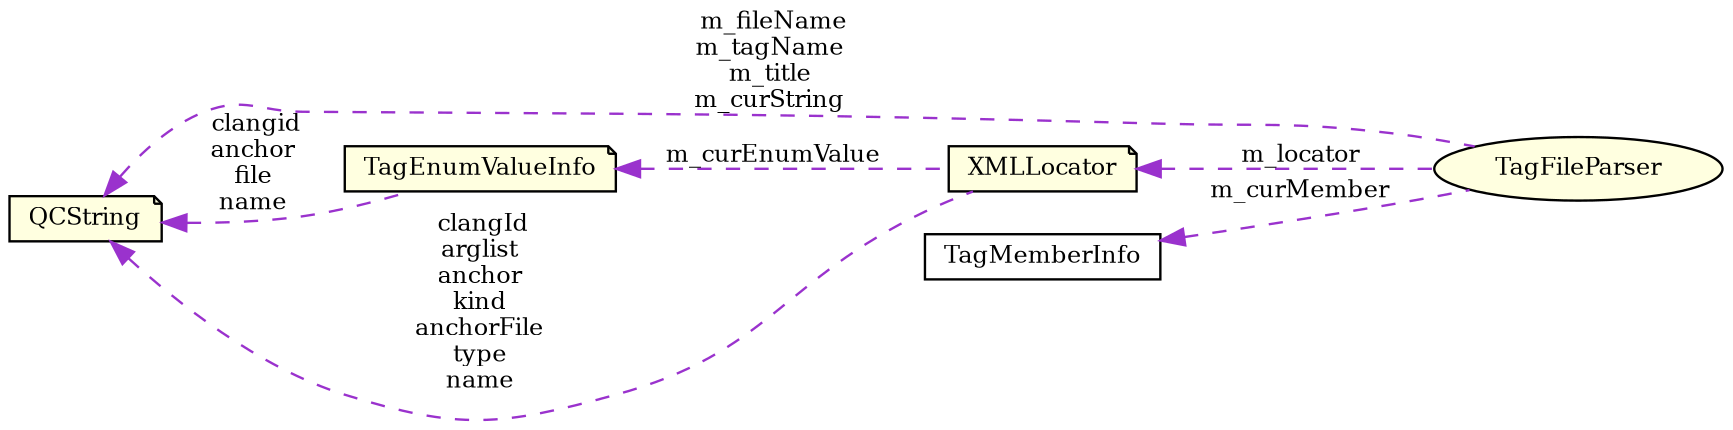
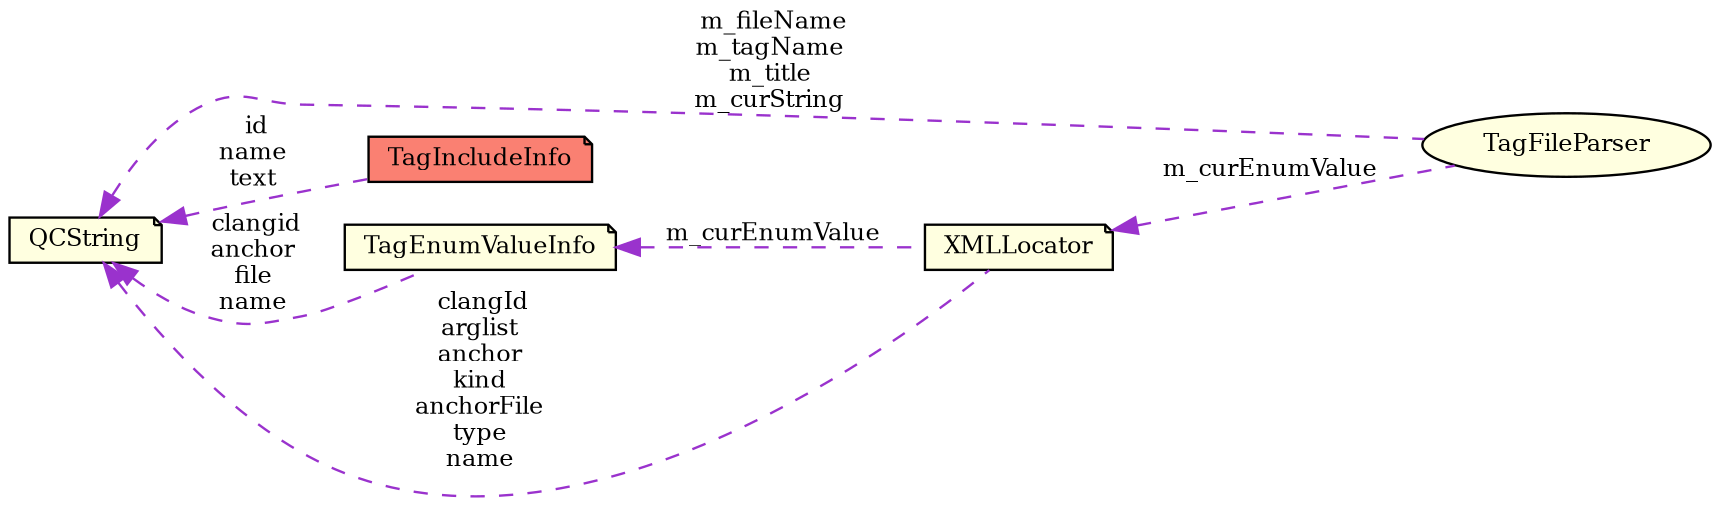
  digraph {
    fontname="DejaVu Serif"
    rankdir=LR
    node [color=black fillcolor=lightyellow fontname="DejaVu Serif" fontsize=10 shape=note style=filled]
    edge [color=darkorchid3 dir=back fontname="DejaVu Serif" fontsize=10 labelfontname=Helvetica labelfontsize=10 style=dashed]
    n1 [fontcolor=black height=0.2 label=TagFileParser shape=ellipse width=0.4]
    n2 [height=0.2 label=QCString width=0.4]
+   n3 [fillcolor=salmon height=0.2 label=TagIncludeInfo width=0.4]
    n4 [height=0.2 label=TagEnumValueInfo width=0.4]
    n5 [height=0.2 label=XMLLocator width=0.4]
-   n6 [fillcolor=white height=0.2 label=TagMemberInfo shape=box width=0.4]
    n2 -> n1 [label=" m_fileName\nm_tagName\nm_title\nm_curString"]
+   n2 -> n3 [label=" id\nname\ntext"]
    n2 -> n4 [label=" clangid\nanchor\nfile\nname"]
    n2 -> n5 [label=" clangId\narglist\nanchor\nkind\nanchorFile\ntype\nname"]
    n4 -> n5 [label=" m_curEnumValue"]
-   n5 -> n1 [label=" m_locator"]
-   n6 -> n1 [label=" m_curMember"]
+   n5 -> n1 [label=" m_curEnumValue"]
  }
